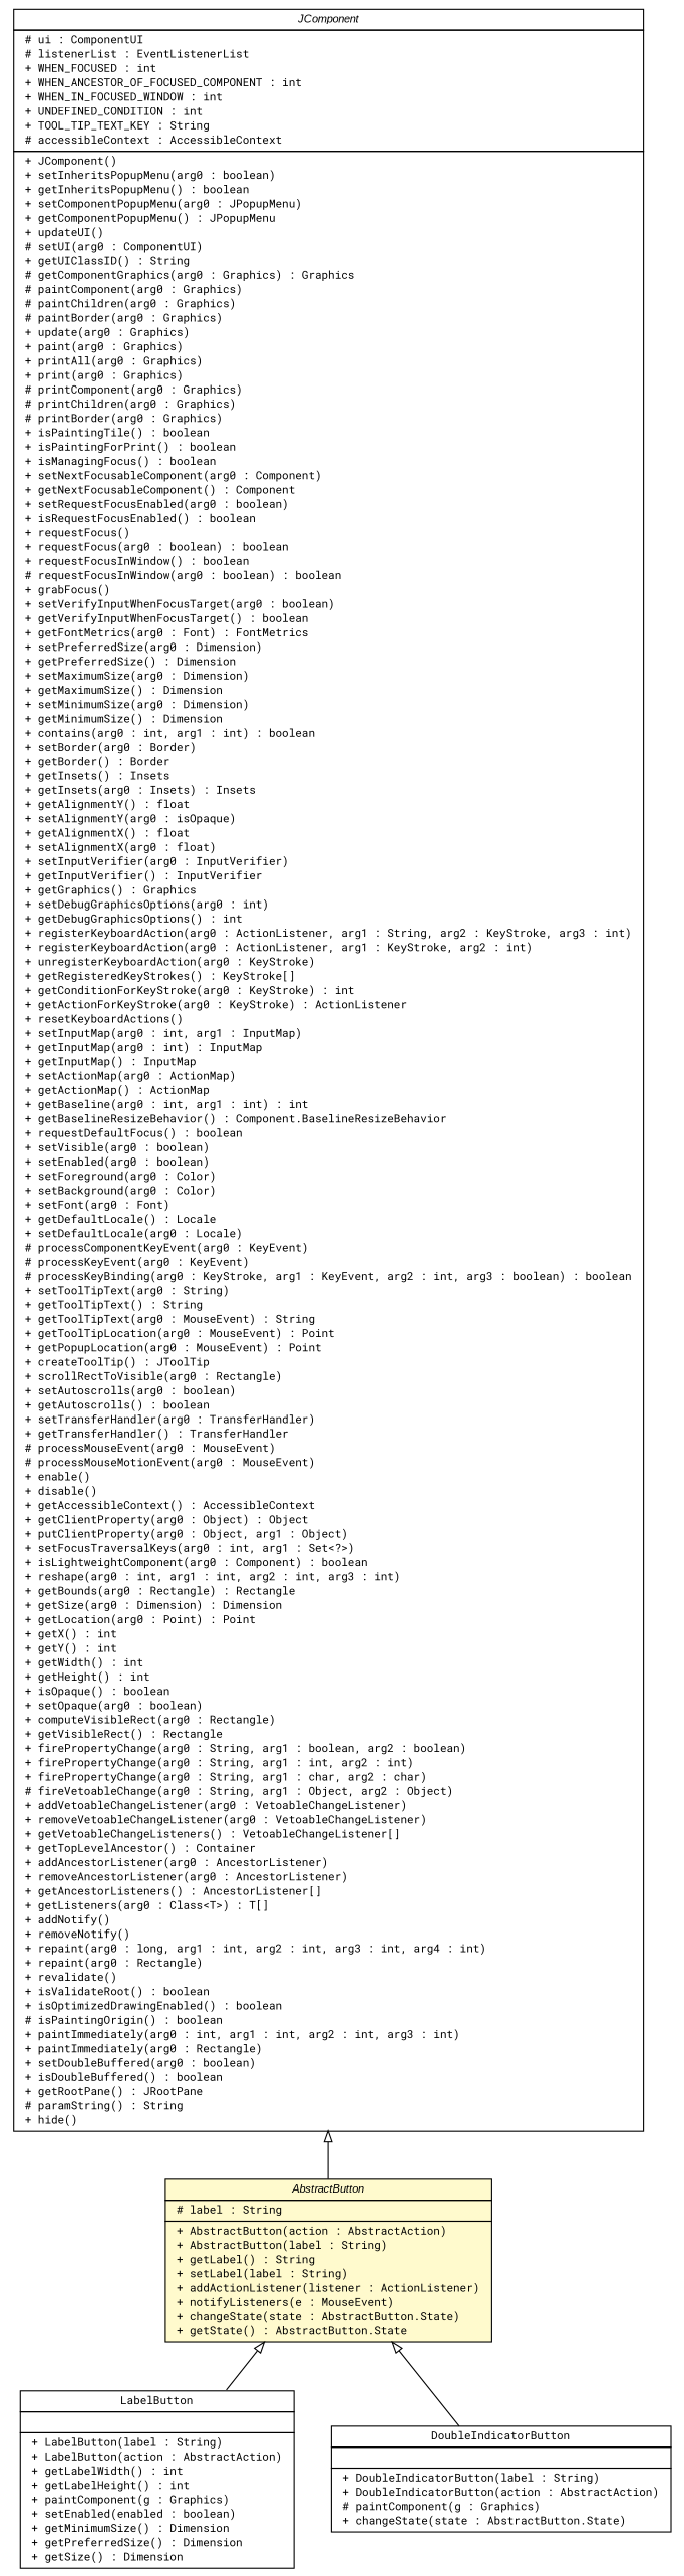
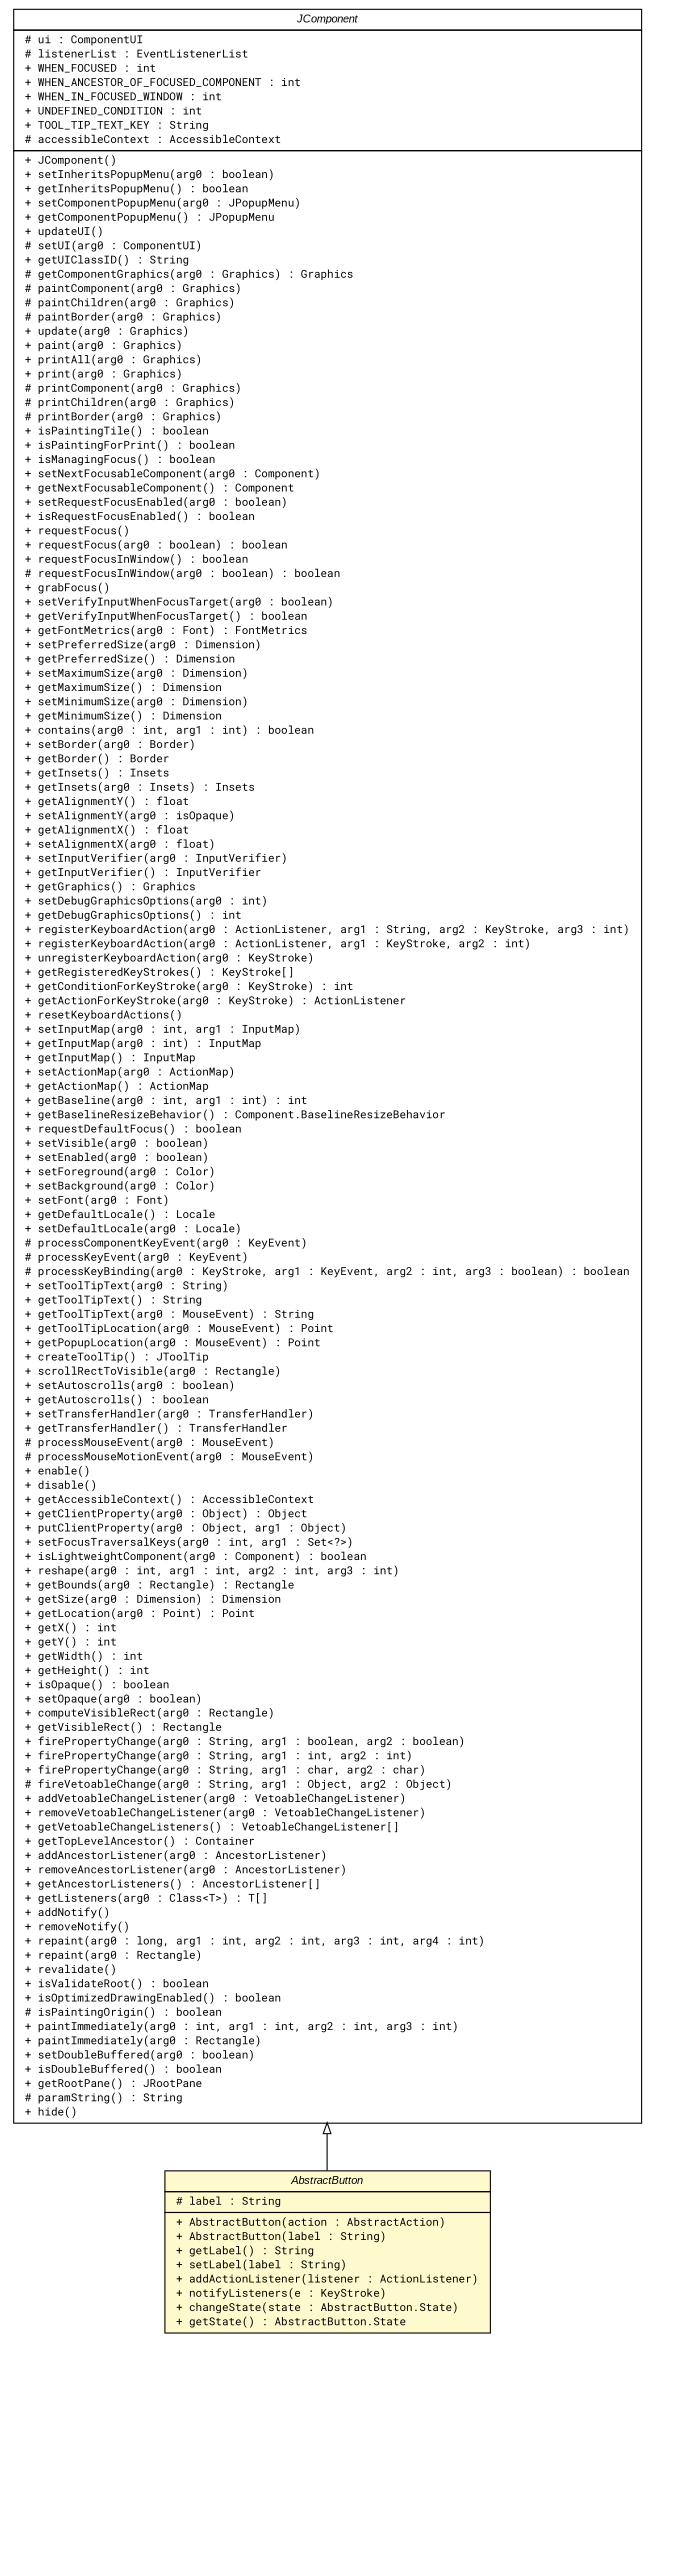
  digraph {
    fontname="Roboto Mono"
    nodesep=0.25
    ranksep=0.5
    node [fontcolor=black fontname="Roboto Mono" fontsize=10.0 shape=plaintext]
    edge [arrowtail=empty dir=back fontname="Roboto Mono" fontsize=10 headport=p labelfontname=arial labelfontsize=10 tailport=p]
-   n1 [label=<<table title="com.github.tilastokeskus.matertis.ui.LabelButton" border="0" cellborder="1" cellspacing="0" cellpadding="2" port="p" href="./LabelButton.html"> 		<tr><td><table border="0" cellspacing="0" cellpadding="1"> <tr><td align="center" balign="center"> LabelButton </td></tr> 		</table></td></tr> 		<tr><td><table border="0" cellspacing="0" cellpadding="1"> <tr><td align="left" balign="left">  </td></tr> 		</table></td></tr> 		<tr><td><table border="0" cellspacing="0" cellpadding="1"> <tr><td align="left" balign="left"> + LabelButton(label : String) </td></tr> <tr><td align="left" balign="left"> + LabelButton(action : AbstractAction) </td></tr> <tr><td align="left" balign="left"> + getLabelWidth() : int </td></tr> <tr><td align="left" balign="left"> + getLabelHeight() : int </td></tr> <tr><td align="left" balign="left"> + paintComponent(g : Graphics) </td></tr> <tr><td align="left" balign="left"> + setEnabled(enabled : boolean) </td></tr> <tr><td align="left" balign="left"> + getMinimumSize() : Dimension </td></tr> <tr><td align="left" balign="left"> + getPreferredSize() : Dimension </td></tr> <tr><td align="left" balign="left"> + getSize() : Dimension </td></tr> 		</table></td></tr> 		</table>>]
-   n2 [label=<<table title="com.github.tilastokeskus.matertis.ui.DoubleIndicatorButton" border="0" cellborder="1" cellspacing="0" cellpadding="2" port="p" href="./DoubleIndicatorButton.html"> 		<tr><td><table border="0" cellspacing="0" cellpadding="1"> <tr><td align="center" balign="center"> DoubleIndicatorButton </td></tr> 		</table></td></tr> 		<tr><td><table border="0" cellspacing="0" cellpadding="1"> <tr><td align="left" balign="left">  </td></tr> 		</table></td></tr> 		<tr><td><table border="0" cellspacing="0" cellpadding="1"> <tr><td align="left" balign="left"> + DoubleIndicatorButton(label : String) </td></tr> <tr><td align="left" balign="left"> + DoubleIndicatorButton(action : AbstractAction) </td></tr> <tr><td align="left" balign="left"> # paintComponent(g : Graphics) </td></tr> <tr><td align="left" balign="left"> + changeState(state : AbstractButton.State) </td></tr> 		</table></td></tr> 		</table>>]
-   n3 [label=<<table title="com.github.tilastokeskus.matertis.ui.AbstractButton" border="0" cellborder="1" cellspacing="0" cellpadding="2" port="p" bgcolor="lemonChiffon" href="./AbstractButton.html"> 		<tr><td><table border="0" cellspacing="0" cellpadding="1"> <tr><td align="center" balign="center"><font face="arial italic"> AbstractButton </font></td></tr> 		</table></td></tr> 		<tr><td><table border="0" cellspacing="0" cellpadding="1"> <tr><td align="left" balign="left"> # label : String </td></tr> 		</table></td></tr> 		<tr><td><table border="0" cellspacing="0" cellpadding="1"> <tr><td align="left" balign="left"> + AbstractButton(action : AbstractAction) </td></tr> <tr><td align="left" balign="left"> + AbstractButton(label : String) </td></tr> <tr><td align="left" balign="left"> + getLabel() : String </td></tr> <tr><td align="left" balign="left"> + setLabel(label : String) </td></tr> <tr><td align="left" balign="left"> + addActionListener(listener : ActionListener) </td></tr> <tr><td align="left" balign="left"> + notifyListeners(e : MouseEvent) </td></tr> <tr><td align="left" balign="left"> + changeState(state : AbstractButton.State) </td></tr> <tr><td align="left" balign="left"> + getState() : AbstractButton.State </td></tr> 		</table></td></tr> 		</table>>]
+   n3 [label=<<table title="com.github.tilastokeskus.matertis.ui.AbstractButton" border="0" cellborder="1" cellspacing="0" cellpadding="2" port="p" bgcolor="lemonChiffon" href="./AbstractButton.html"> 		<tr><td><table border="0" cellspacing="0" cellpadding="1"> <tr><td align="center" balign="center"><font face="arial italic"> AbstractButton </font></td></tr> 		</table></td></tr> 		<tr><td><table border="0" cellspacing="0" cellpadding="1"> <tr><td align="left" balign="left"> # label : String </td></tr> 		</table></td></tr> 		<tr><td><table border="0" cellspacing="0" cellpadding="1"> <tr><td align="left" balign="left"> + AbstractButton(action : AbstractAction) </td></tr> <tr><td align="left" balign="left"> + AbstractButton(label : String) </td></tr> <tr><td align="left" balign="left"> + getLabel() : String </td></tr> <tr><td align="left" balign="left"> + setLabel(label : String) </td></tr> <tr><td align="left" balign="left"> + addActionListener(listener : ActionListener) </td></tr> <tr><td align="left" balign="left"> + notifyListeners(e : KeyStroke) </td></tr> <tr><td align="left" balign="left"> + changeState(state : AbstractButton.State) </td></tr> <tr><td align="left" balign="left"> + getState() : AbstractButton.State </td></tr> 		</table></td></tr> 		</table>>]
    n4 [label=<<table title="javax.swing.JComponent" border="0" cellborder="1" cellspacing="0" cellpadding="2" port="p" href="http://java.sun.com/j2se/1.4.2/docs/api/javax/swing/JComponent.html"> 		<tr><td><table border="0" cellspacing="0" cellpadding="1"> <tr><td align="center" balign="center"><font face="arial italic"> JComponent </font></td></tr> 		</table></td></tr> 		<tr><td><table border="0" cellspacing="0" cellpadding="1"> <tr><td align="left" balign="left"> # ui : ComponentUI </td></tr> <tr><td align="left" balign="left"> # listenerList : EventListenerList </td></tr> <tr><td align="left" balign="left"> + WHEN_FOCUSED : int </td></tr> <tr><td align="left" balign="left"> + WHEN_ANCESTOR_OF_FOCUSED_COMPONENT : int </td></tr> <tr><td align="left" balign="left"> + WHEN_IN_FOCUSED_WINDOW : int </td></tr> <tr><td align="left" balign="left"> + UNDEFINED_CONDITION : int </td></tr> <tr><td align="left" balign="left"> + TOOL_TIP_TEXT_KEY : String </td></tr> <tr><td align="left" balign="left"> # accessibleContext : AccessibleContext </td></tr> 		</table></td></tr> 		<tr><td><table border="0" cellspacing="0" cellpadding="1"> <tr><td align="left" balign="left"> + JComponent() </td></tr> <tr><td align="left" balign="left"> + setInheritsPopupMenu(arg0 : boolean) </td></tr> <tr><td align="left" balign="left"> + getInheritsPopupMenu() : boolean </td></tr> <tr><td align="left" balign="left"> + setComponentPopupMenu(arg0 : JPopupMenu) </td></tr> <tr><td align="left" balign="left"> + getComponentPopupMenu() : JPopupMenu </td></tr> <tr><td align="left" balign="left"> + updateUI() </td></tr> <tr><td align="left" balign="left"> # setUI(arg0 : ComponentUI) </td></tr> <tr><td align="left" balign="left"> + getUIClassID() : String </td></tr> <tr><td align="left" balign="left"> # getComponentGraphics(arg0 : Graphics) : Graphics </td></tr> <tr><td align="left" balign="left"> # paintComponent(arg0 : Graphics) </td></tr> <tr><td align="left" balign="left"> # paintChildren(arg0 : Graphics) </td></tr> <tr><td align="left" balign="left"> # paintBorder(arg0 : Graphics) </td></tr> <tr><td align="left" balign="left"> + update(arg0 : Graphics) </td></tr> <tr><td align="left" balign="left"> + paint(arg0 : Graphics) </td></tr> <tr><td align="left" balign="left"> + printAll(arg0 : Graphics) </td></tr> <tr><td align="left" balign="left"> + print(arg0 : Graphics) </td></tr> <tr><td align="left" balign="left"> # printComponent(arg0 : Graphics) </td></tr> <tr><td align="left" balign="left"> # printChildren(arg0 : Graphics) </td></tr> <tr><td align="left" balign="left"> # printBorder(arg0 : Graphics) </td></tr> <tr><td align="left" balign="left"> + isPaintingTile() : boolean </td></tr> <tr><td align="left" balign="left"> + isPaintingForPrint() : boolean </td></tr> <tr><td align="left" balign="left"> + isManagingFocus() : boolean </td></tr> <tr><td align="left" balign="left"> + setNextFocusableComponent(arg0 : Component) </td></tr> <tr><td align="left" balign="left"> + getNextFocusableComponent() : Component </td></tr> <tr><td align="left" balign="left"> + setRequestFocusEnabled(arg0 : boolean) </td></tr> <tr><td align="left" balign="left"> + isRequestFocusEnabled() : boolean </td></tr> <tr><td align="left" balign="left"> + requestFocus() </td></tr> <tr><td align="left" balign="left"> + requestFocus(arg0 : boolean) : boolean </td></tr> <tr><td align="left" balign="left"> + requestFocusInWindow() : boolean </td></tr> <tr><td align="left" balign="left"> # requestFocusInWindow(arg0 : boolean) : boolean </td></tr> <tr><td align="left" balign="left"> + grabFocus() </td></tr> <tr><td align="left" balign="left"> + setVerifyInputWhenFocusTarget(arg0 : boolean) </td></tr> <tr><td align="left" balign="left"> + getVerifyInputWhenFocusTarget() : boolean </td></tr> <tr><td align="left" balign="left"> + getFontMetrics(arg0 : Font) : FontMetrics </td></tr> <tr><td align="left" balign="left"> + setPreferredSize(arg0 : Dimension) </td></tr> <tr><td align="left" balign="left"> + getPreferredSize() : Dimension </td></tr> <tr><td align="left" balign="left"> + setMaximumSize(arg0 : Dimension) </td></tr> <tr><td align="left" balign="left"> + getMaximumSize() : Dimension </td></tr> <tr><td align="left" balign="left"> + setMinimumSize(arg0 : Dimension) </td></tr> <tr><td align="left" balign="left"> + getMinimumSize() : Dimension </td></tr> <tr><td align="left" balign="left"> + contains(arg0 : int, arg1 : int) : boolean </td></tr> <tr><td align="left" balign="left"> + setBorder(arg0 : Border) </td></tr> <tr><td align="left" balign="left"> + getBorder() : Border </td></tr> <tr><td align="left" balign="left"> + getInsets() : Insets </td></tr> <tr><td align="left" balign="left"> + getInsets(arg0 : Insets) : Insets </td></tr> <tr><td align="left" balign="left"> + getAlignmentY() : float </td></tr> <tr><td align="left" balign="left"> + setAlignmentY(arg0 : isOpaque) </td></tr> <tr><td align="left" balign="left"> + getAlignmentX() : float </td></tr> <tr><td align="left" balign="left"> + setAlignmentX(arg0 : float) </td></tr> <tr><td align="left" balign="left"> + setInputVerifier(arg0 : InputVerifier) </td></tr> <tr><td align="left" balign="left"> + getInputVerifier() : InputVerifier </td></tr> <tr><td align="left" balign="left"> + getGraphics() : Graphics </td></tr> <tr><td align="left" balign="left"> + setDebugGraphicsOptions(arg0 : int) </td></tr> <tr><td align="left" balign="left"> + getDebugGraphicsOptions() : int </td></tr> <tr><td align="left" balign="left"> + registerKeyboardAction(arg0 : ActionListener, arg1 : String, arg2 : KeyStroke, arg3 : int) </td></tr> <tr><td align="left" balign="left"> + registerKeyboardAction(arg0 : ActionListener, arg1 : KeyStroke, arg2 : int) </td></tr> <tr><td align="left" balign="left"> + unregisterKeyboardAction(arg0 : KeyStroke) </td></tr> <tr><td align="left" balign="left"> + getRegisteredKeyStrokes() : KeyStroke[] </td></tr> <tr><td align="left" balign="left"> + getConditionForKeyStroke(arg0 : KeyStroke) : int </td></tr> <tr><td align="left" balign="left"> + getActionForKeyStroke(arg0 : KeyStroke) : ActionListener </td></tr> <tr><td align="left" balign="left"> + resetKeyboardActions() </td></tr> <tr><td align="left" balign="left"> + setInputMap(arg0 : int, arg1 : InputMap) </td></tr> <tr><td align="left" balign="left"> + getInputMap(arg0 : int) : InputMap </td></tr> <tr><td align="left" balign="left"> + getInputMap() : InputMap </td></tr> <tr><td align="left" balign="left"> + setActionMap(arg0 : ActionMap) </td></tr> <tr><td align="left" balign="left"> + getActionMap() : ActionMap </td></tr> <tr><td align="left" balign="left"> + getBaseline(arg0 : int, arg1 : int) : int </td></tr> <tr><td align="left" balign="left"> + getBaselineResizeBehavior() : Component.BaselineResizeBehavior </td></tr> <tr><td align="left" balign="left"> + requestDefaultFocus() : boolean </td></tr> <tr><td align="left" balign="left"> + setVisible(arg0 : boolean) </td></tr> <tr><td align="left" balign="left"> + setEnabled(arg0 : boolean) </td></tr> <tr><td align="left" balign="left"> + setForeground(arg0 : Color) </td></tr> <tr><td align="left" balign="left"> + setBackground(arg0 : Color) </td></tr> <tr><td align="left" balign="left"> + setFont(arg0 : Font) </td></tr> <tr><td align="left" balign="left"> + getDefaultLocale() : Locale </td></tr> <tr><td align="left" balign="left"> + setDefaultLocale(arg0 : Locale) </td></tr> <tr><td align="left" balign="left"> # processComponentKeyEvent(arg0 : KeyEvent) </td></tr> <tr><td align="left" balign="left"> # processKeyEvent(arg0 : KeyEvent) </td></tr> <tr><td align="left" balign="left"> # processKeyBinding(arg0 : KeyStroke, arg1 : KeyEvent, arg2 : int, arg3 : boolean) : boolean </td></tr> <tr><td align="left" balign="left"> + setToolTipText(arg0 : String) </td></tr> <tr><td align="left" balign="left"> + getToolTipText() : String </td></tr> <tr><td align="left" balign="left"> + getToolTipText(arg0 : MouseEvent) : String </td></tr> <tr><td align="left" balign="left"> + getToolTipLocation(arg0 : MouseEvent) : Point </td></tr> <tr><td align="left" balign="left"> + getPopupLocation(arg0 : MouseEvent) : Point </td></tr> <tr><td align="left" balign="left"> + createToolTip() : JToolTip </td></tr> <tr><td align="left" balign="left"> + scrollRectToVisible(arg0 : Rectangle) </td></tr> <tr><td align="left" balign="left"> + setAutoscrolls(arg0 : boolean) </td></tr> <tr><td align="left" balign="left"> + getAutoscrolls() : boolean </td></tr> <tr><td align="left" balign="left"> + setTransferHandler(arg0 : TransferHandler) </td></tr> <tr><td align="left" balign="left"> + getTransferHandler() : TransferHandler </td></tr> <tr><td align="left" balign="left"> # processMouseEvent(arg0 : MouseEvent) </td></tr> <tr><td align="left" balign="left"> # processMouseMotionEvent(arg0 : MouseEvent) </td></tr> <tr><td align="left" balign="left"> + enable() </td></tr> <tr><td align="left" balign="left"> + disable() </td></tr> <tr><td align="left" balign="left"> + getAccessibleContext() : AccessibleContext </td></tr> <tr><td align="left" balign="left"> + getClientProperty(arg0 : Object) : Object </td></tr> <tr><td align="left" balign="left"> + putClientProperty(arg0 : Object, arg1 : Object) </td></tr> <tr><td align="left" balign="left"> + setFocusTraversalKeys(arg0 : int, arg1 : Set&lt;?&gt;) </td></tr> <tr><td align="left" balign="left"> + isLightweightComponent(arg0 : Component) : boolean </td></tr> <tr><td align="left" balign="left"> + reshape(arg0 : int, arg1 : int, arg2 : int, arg3 : int) </td></tr> <tr><td align="left" balign="left"> + getBounds(arg0 : Rectangle) : Rectangle </td></tr> <tr><td align="left" balign="left"> + getSize(arg0 : Dimension) : Dimension </td></tr> <tr><td align="left" balign="left"> + getLocation(arg0 : Point) : Point </td></tr> <tr><td align="left" balign="left"> + getX() : int </td></tr> <tr><td align="left" balign="left"> + getY() : int </td></tr> <tr><td align="left" balign="left"> + getWidth() : int </td></tr> <tr><td align="left" balign="left"> + getHeight() : int </td></tr> <tr><td align="left" balign="left"> + isOpaque() : boolean </td></tr> <tr><td align="left" balign="left"> + setOpaque(arg0 : boolean) </td></tr> <tr><td align="left" balign="left"> + computeVisibleRect(arg0 : Rectangle) </td></tr> <tr><td align="left" balign="left"> + getVisibleRect() : Rectangle </td></tr> <tr><td align="left" balign="left"> + firePropertyChange(arg0 : String, arg1 : boolean, arg2 : boolean) </td></tr> <tr><td align="left" balign="left"> + firePropertyChange(arg0 : String, arg1 : int, arg2 : int) </td></tr> <tr><td align="left" balign="left"> + firePropertyChange(arg0 : String, arg1 : char, arg2 : char) </td></tr> <tr><td align="left" balign="left"> # fireVetoableChange(arg0 : String, arg1 : Object, arg2 : Object) </td></tr> <tr><td align="left" balign="left"> + addVetoableChangeListener(arg0 : VetoableChangeListener) </td></tr> <tr><td align="left" balign="left"> + removeVetoableChangeListener(arg0 : VetoableChangeListener) </td></tr> <tr><td align="left" balign="left"> + getVetoableChangeListeners() : VetoableChangeListener[] </td></tr> <tr><td align="left" balign="left"> + getTopLevelAncestor() : Container </td></tr> <tr><td align="left" balign="left"> + addAncestorListener(arg0 : AncestorListener) </td></tr> <tr><td align="left" balign="left"> + removeAncestorListener(arg0 : AncestorListener) </td></tr> <tr><td align="left" balign="left"> + getAncestorListeners() : AncestorListener[] </td></tr> <tr><td align="left" balign="left"> + getListeners(arg0 : Class&lt;T&gt;) : T[] </td></tr> <tr><td align="left" balign="left"> + addNotify() </td></tr> <tr><td align="left" balign="left"> + removeNotify() </td></tr> <tr><td align="left" balign="left"> + repaint(arg0 : long, arg1 : int, arg2 : int, arg3 : int, arg4 : int) </td></tr> <tr><td align="left" balign="left"> + repaint(arg0 : Rectangle) </td></tr> <tr><td align="left" balign="left"> + revalidate() </td></tr> <tr><td align="left" balign="left"> + isValidateRoot() : boolean </td></tr> <tr><td align="left" balign="left"> + isOptimizedDrawingEnabled() : boolean </td></tr> <tr><td align="left" balign="left"> # isPaintingOrigin() : boolean </td></tr> <tr><td align="left" balign="left"> + paintImmediately(arg0 : int, arg1 : int, arg2 : int, arg3 : int) </td></tr> <tr><td align="left" balign="left"> + paintImmediately(arg0 : Rectangle) </td></tr> <tr><td align="left" balign="left"> + setDoubleBuffered(arg0 : boolean) </td></tr> <tr><td align="left" balign="left"> + isDoubleBuffered() : boolean </td></tr> <tr><td align="left" balign="left"> + getRootPane() : JRootPane </td></tr> <tr><td align="left" balign="left"> # paramString() : String </td></tr> <tr><td align="left" balign="left"> + hide() </td></tr> 		</table></td></tr> 		</table>>]
-   n3 -> n1
-   n3 -> n2
    n4 -> n3
  }
